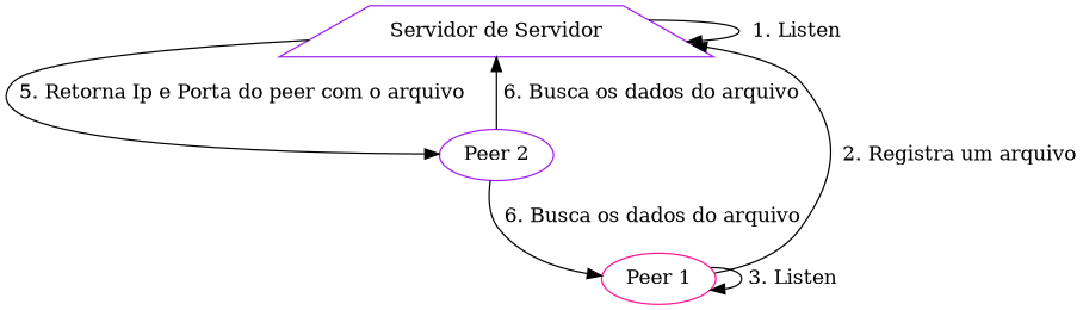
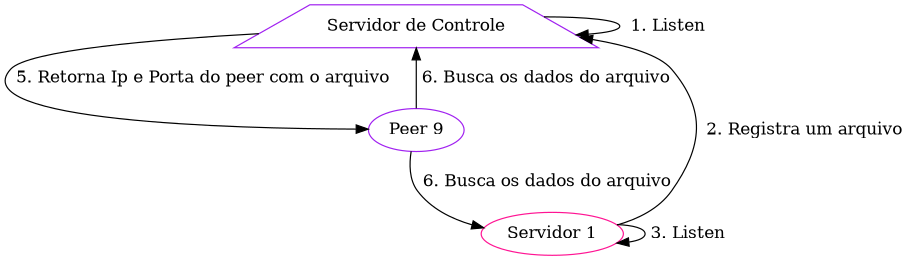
  digraph {
    fontname="DejaVu Serif"
    node [color=purple fontname="DejaVu Serif" shape=ellipse]
    edge [fontname="DejaVu Serif"]
-   "Servidor de Controle" [shape=trapezium label="Servidor de Servidor"]
-   "Peer 2"
-   "Peer 1" [color=deeppink]
+   "Servidor de Controle" [shape=trapezium]
+   "Peer 2" [label="Peer 9"]
+   "Peer 1" [color=deeppink label="Servidor 1"]
    "Servidor de Controle" -> "Servidor de Controle" [label="  1. Listen"]
    "Servidor de Controle" -> "Peer 2" [label=" 5. Retorna Ip e Porta do peer com o arquivo"]
    "Peer 2" -> "Servidor de Controle" [label=" 6. Busca os dados do arquivo"]
    "Peer 2" -> "Peer 1" [label=" 6. Busca os dados do arquivo"]
    "Peer 1" -> "Servidor de Controle" [label="  2. Registra um arquivo"]
    "Peer 1" -> "Peer 1" [label=" 3. Listen"]
  }
